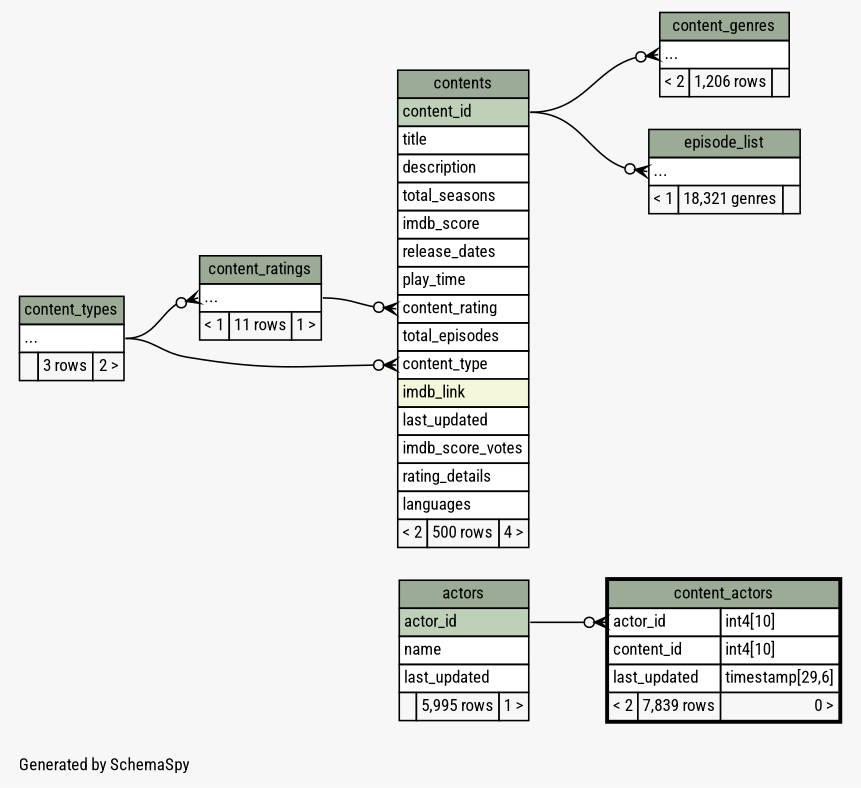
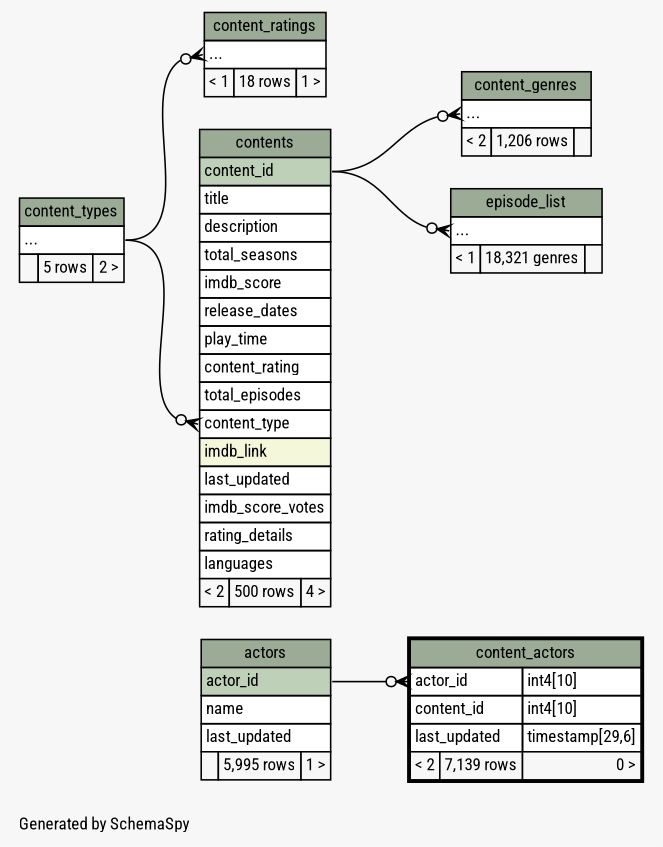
  digraph {
    bgcolor="#f7f7f7"
    fontname="Roboto Condensed"
    fontsize=11
    label="\nGenerated by SchemaSpy"
    labeljust=l
    nodesep=0.18
    rankdir=RL
    ranksep=0.46
    node [fontname="Roboto Condensed" fontsize=11 shape=plaintext]
    edge [arrowhead=none arrowsize=0.8 arrowtail=crowodot dir=back fontname="Roboto Condensed" headport="elipses:e" tailport="elipses:w"]
-   n1 [label=<     <TABLE BORDER="2" CELLBORDER="1" CELLSPACING="0" BGCOLOR="#ffffff">       <TR><TD COLSPAN="3" BGCOLOR="#9bab96" ALIGN="CENTER">content_actors</TD></TR>       <TR><TD PORT="actor_id" COLSPAN="2" ALIGN="LEFT">actor_id</TD><TD PORT="actor_id.type" ALIGN="LEFT">int4[10]</TD></TR>       <TR><TD PORT="content_id" COLSPAN="2" ALIGN="LEFT">content_id</TD><TD PORT="content_id.type" ALIGN="LEFT">int4[10]</TD></TR>       <TR><TD PORT="last_updated" COLSPAN="2" ALIGN="LEFT">last_updated</TD><TD PORT="last_updated.type" ALIGN="LEFT">timestamp[29,6]</TD></TR>       <TR><TD ALIGN="LEFT" BGCOLOR="#f7f7f7">&lt; 2</TD><TD ALIGN="RIGHT" BGCOLOR="#f7f7f7">7,839 rows</TD><TD ALIGN="RIGHT" BGCOLOR="#f7f7f7">0 &gt;</TD></TR>     </TABLE>>]
+   n1 [label=<     <TABLE BORDER="2" CELLBORDER="1" CELLSPACING="0" BGCOLOR="#ffffff">       <TR><TD COLSPAN="3" BGCOLOR="#9bab96" ALIGN="CENTER">content_actors</TD></TR>       <TR><TD PORT="actor_id" COLSPAN="2" ALIGN="LEFT">actor_id</TD><TD PORT="actor_id.type" ALIGN="LEFT">int4[10]</TD></TR>       <TR><TD PORT="content_id" COLSPAN="2" ALIGN="LEFT">content_id</TD><TD PORT="content_id.type" ALIGN="LEFT">int4[10]</TD></TR>       <TR><TD PORT="last_updated" COLSPAN="2" ALIGN="LEFT">last_updated</TD><TD PORT="last_updated.type" ALIGN="LEFT">timestamp[29,6]</TD></TR>       <TR><TD ALIGN="LEFT" BGCOLOR="#f7f7f7">&lt; 2</TD><TD ALIGN="RIGHT" BGCOLOR="#f7f7f7">7,139 rows</TD><TD ALIGN="RIGHT" BGCOLOR="#f7f7f7">0 &gt;</TD></TR>     </TABLE>>]
    n2 [label=<     <TABLE BORDER="0" CELLBORDER="1" CELLSPACING="0" BGCOLOR="#ffffff">       <TR><TD COLSPAN="3" BGCOLOR="#9bab96" ALIGN="CENTER">actors</TD></TR>       <TR><TD PORT="actor_id" COLSPAN="3" BGCOLOR="#bed1b8" ALIGN="LEFT">actor_id</TD></TR>       <TR><TD PORT="name" COLSPAN="3" ALIGN="LEFT">name</TD></TR>       <TR><TD PORT="last_updated" COLSPAN="3" ALIGN="LEFT">last_updated</TD></TR>       <TR><TD ALIGN="LEFT" BGCOLOR="#f7f7f7">  </TD><TD ALIGN="RIGHT" BGCOLOR="#f7f7f7">5,995 rows</TD><TD ALIGN="RIGHT" BGCOLOR="#f7f7f7">1 &gt;</TD></TR>     </TABLE>>]
    n3 [label=<     <TABLE BORDER="0" CELLBORDER="1" CELLSPACING="0" BGCOLOR="#ffffff">       <TR><TD COLSPAN="3" BGCOLOR="#9bab96" ALIGN="CENTER">contents</TD></TR>       <TR><TD PORT="content_id" COLSPAN="3" BGCOLOR="#bed1b8" ALIGN="LEFT">content_id</TD></TR>       <TR><TD PORT="title" COLSPAN="3" ALIGN="LEFT">title</TD></TR>       <TR><TD PORT="description" COLSPAN="3" ALIGN="LEFT">description</TD></TR>       <TR><TD PORT="total_seasons" COLSPAN="3" ALIGN="LEFT">total_seasons</TD></TR>       <TR><TD PORT="imdb_score" COLSPAN="3" ALIGN="LEFT">imdb_score</TD></TR>       <TR><TD PORT="release_dates" COLSPAN="3" ALIGN="LEFT">release_dates</TD></TR>       <TR><TD PORT="play_time" COLSPAN="3" ALIGN="LEFT">play_time</TD></TR>       <TR><TD PORT="content_rating" COLSPAN="3" ALIGN="LEFT">content_rating</TD></TR>       <TR><TD PORT="total_episodes" COLSPAN="3" ALIGN="LEFT">total_episodes</TD></TR>       <TR><TD PORT="content_type" COLSPAN="3" ALIGN="LEFT">content_type</TD></TR>       <TR><TD PORT="imdb_link" COLSPAN="3" BGCOLOR="#f4f7da" ALIGN="LEFT">imdb_link</TD></TR>       <TR><TD PORT="last_updated" COLSPAN="3" ALIGN="LEFT">last_updated</TD></TR>       <TR><TD PORT="imdb_score_votes" COLSPAN="3" ALIGN="LEFT">imdb_score_votes</TD></TR>       <TR><TD PORT="rating_details" COLSPAN="3" ALIGN="LEFT">rating_details</TD></TR>       <TR><TD PORT="languages" COLSPAN="3" ALIGN="LEFT">languages</TD></TR>       <TR><TD ALIGN="LEFT" BGCOLOR="#f7f7f7">&lt; 2</TD><TD ALIGN="RIGHT" BGCOLOR="#f7f7f7">500 rows</TD><TD ALIGN="RIGHT" BGCOLOR="#f7f7f7">4 &gt;</TD></TR>     </TABLE>>]
-   n4 [label=<     <TABLE BORDER="0" CELLBORDER="1" CELLSPACING="0" BGCOLOR="#ffffff">       <TR><TD COLSPAN="3" BGCOLOR="#9bab96" ALIGN="CENTER">content_ratings</TD></TR>       <TR><TD PORT="elipses" COLSPAN="3" ALIGN="LEFT">...</TD></TR>       <TR><TD ALIGN="LEFT" BGCOLOR="#f7f7f7">&lt; 1</TD><TD ALIGN="RIGHT" BGCOLOR="#f7f7f7">11 rows</TD><TD ALIGN="RIGHT" BGCOLOR="#f7f7f7">1 &gt;</TD></TR>     </TABLE>>]
-   n5 [label=<     <TABLE BORDER="0" CELLBORDER="1" CELLSPACING="0" BGCOLOR="#ffffff">       <TR><TD COLSPAN="3" BGCOLOR="#9bab96" ALIGN="CENTER">content_types</TD></TR>       <TR><TD PORT="elipses" COLSPAN="3" ALIGN="LEFT">...</TD></TR>       <TR><TD ALIGN="LEFT" BGCOLOR="#f7f7f7">  </TD><TD ALIGN="RIGHT" BGCOLOR="#f7f7f7">3 rows</TD><TD ALIGN="RIGHT" BGCOLOR="#f7f7f7">2 &gt;</TD></TR>     </TABLE>>]
+   n4 [label=<     <TABLE BORDER="0" CELLBORDER="1" CELLSPACING="0" BGCOLOR="#ffffff">       <TR><TD COLSPAN="3" BGCOLOR="#9bab96" ALIGN="CENTER">content_ratings</TD></TR>       <TR><TD PORT="elipses" COLSPAN="3" ALIGN="LEFT">...</TD></TR>       <TR><TD ALIGN="LEFT" BGCOLOR="#f7f7f7">&lt; 1</TD><TD ALIGN="RIGHT" BGCOLOR="#f7f7f7">18 rows</TD><TD ALIGN="RIGHT" BGCOLOR="#f7f7f7">1 &gt;</TD></TR>     </TABLE>>]
+   n5 [label=<     <TABLE BORDER="0" CELLBORDER="1" CELLSPACING="0" BGCOLOR="#ffffff">       <TR><TD COLSPAN="3" BGCOLOR="#9bab96" ALIGN="CENTER">content_types</TD></TR>       <TR><TD PORT="elipses" COLSPAN="3" ALIGN="LEFT">...</TD></TR>       <TR><TD ALIGN="LEFT" BGCOLOR="#f7f7f7">  </TD><TD ALIGN="RIGHT" BGCOLOR="#f7f7f7">5 rows</TD><TD ALIGN="RIGHT" BGCOLOR="#f7f7f7">2 &gt;</TD></TR>     </TABLE>>]
    n6 [label=<     <TABLE BORDER="0" CELLBORDER="1" CELLSPACING="0" BGCOLOR="#ffffff">       <TR><TD COLSPAN="3" BGCOLOR="#9bab96" ALIGN="CENTER">content_genres</TD></TR>       <TR><TD PORT="elipses" COLSPAN="3" ALIGN="LEFT">...</TD></TR>       <TR><TD ALIGN="LEFT" BGCOLOR="#f7f7f7">&lt; 2</TD><TD ALIGN="RIGHT" BGCOLOR="#f7f7f7">1,206 rows</TD><TD ALIGN="RIGHT" BGCOLOR="#f7f7f7">  </TD></TR>     </TABLE>>]
    n7 [label=<     <TABLE BORDER="0" CELLBORDER="1" CELLSPACING="0" BGCOLOR="#ffffff">       <TR><TD COLSPAN="3" BGCOLOR="#9bab96" ALIGN="CENTER">episode_list</TD></TR>       <TR><TD PORT="elipses" COLSPAN="3" ALIGN="LEFT">...</TD></TR>       <TR><TD ALIGN="LEFT" BGCOLOR="#f7f7f7">&lt; 1</TD><TD ALIGN="RIGHT" BGCOLOR="#f7f7f7">18,321 genres</TD><TD ALIGN="RIGHT" BGCOLOR="#f7f7f7">  </TD></TR>     </TABLE>>]
    n1 -> n2 [headport="actor_id:e" tailport="actor_id:w"]
-   n3 -> n4 [tailport="content_rating:w"]
    n3 -> n5 [tailport="content_type:w"]
    n4 -> n5
    n6 -> n3 [headport="content_id:e"]
    n7 -> n3 [headport="content_id:e"]
  }
